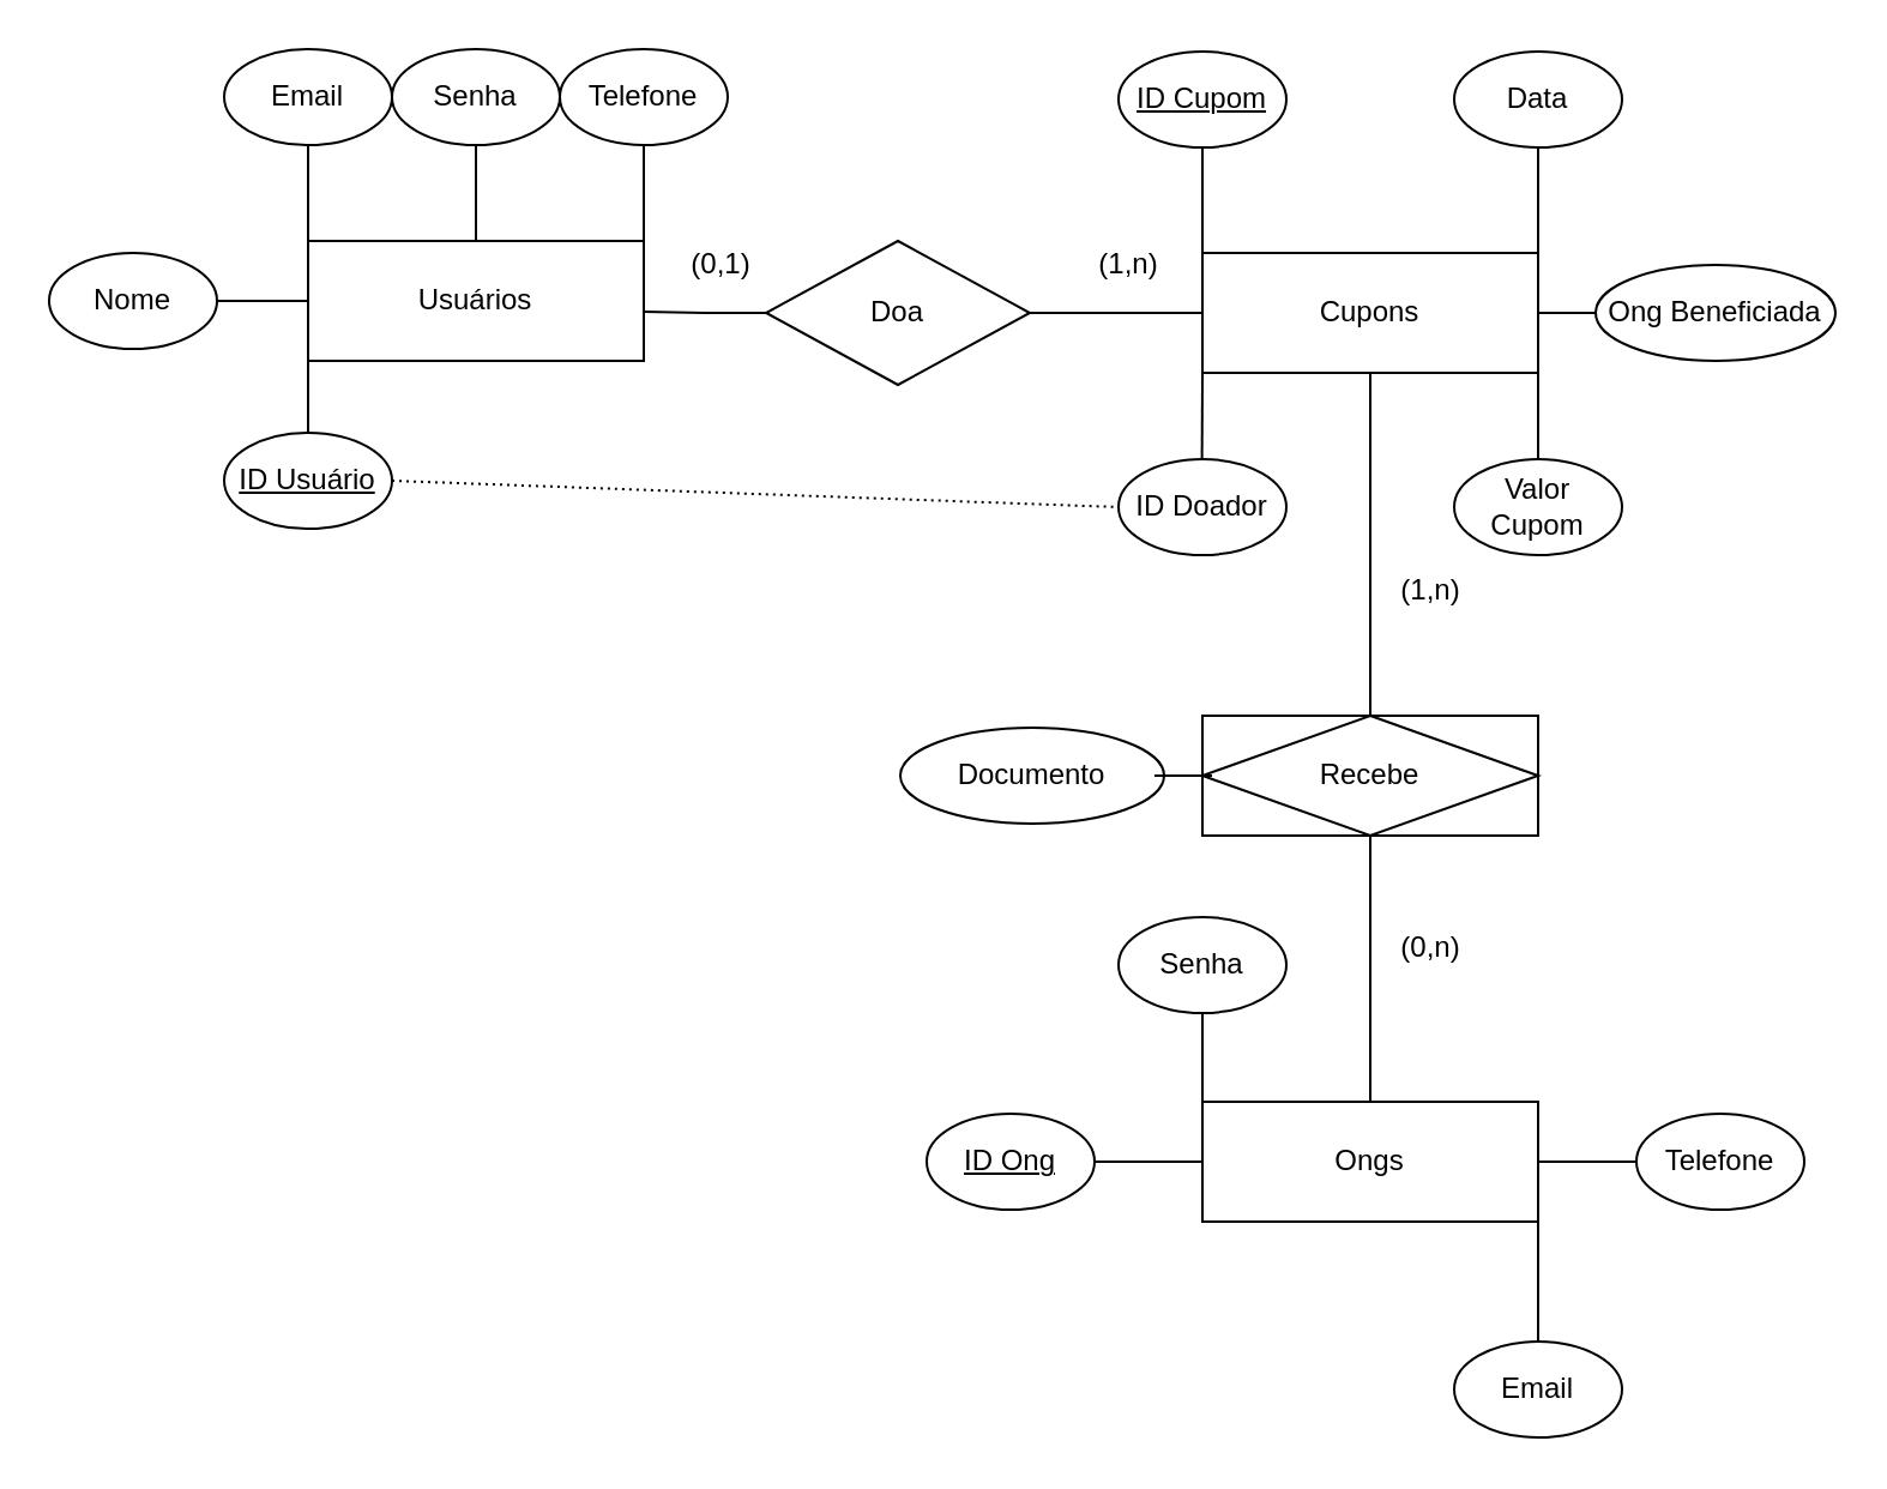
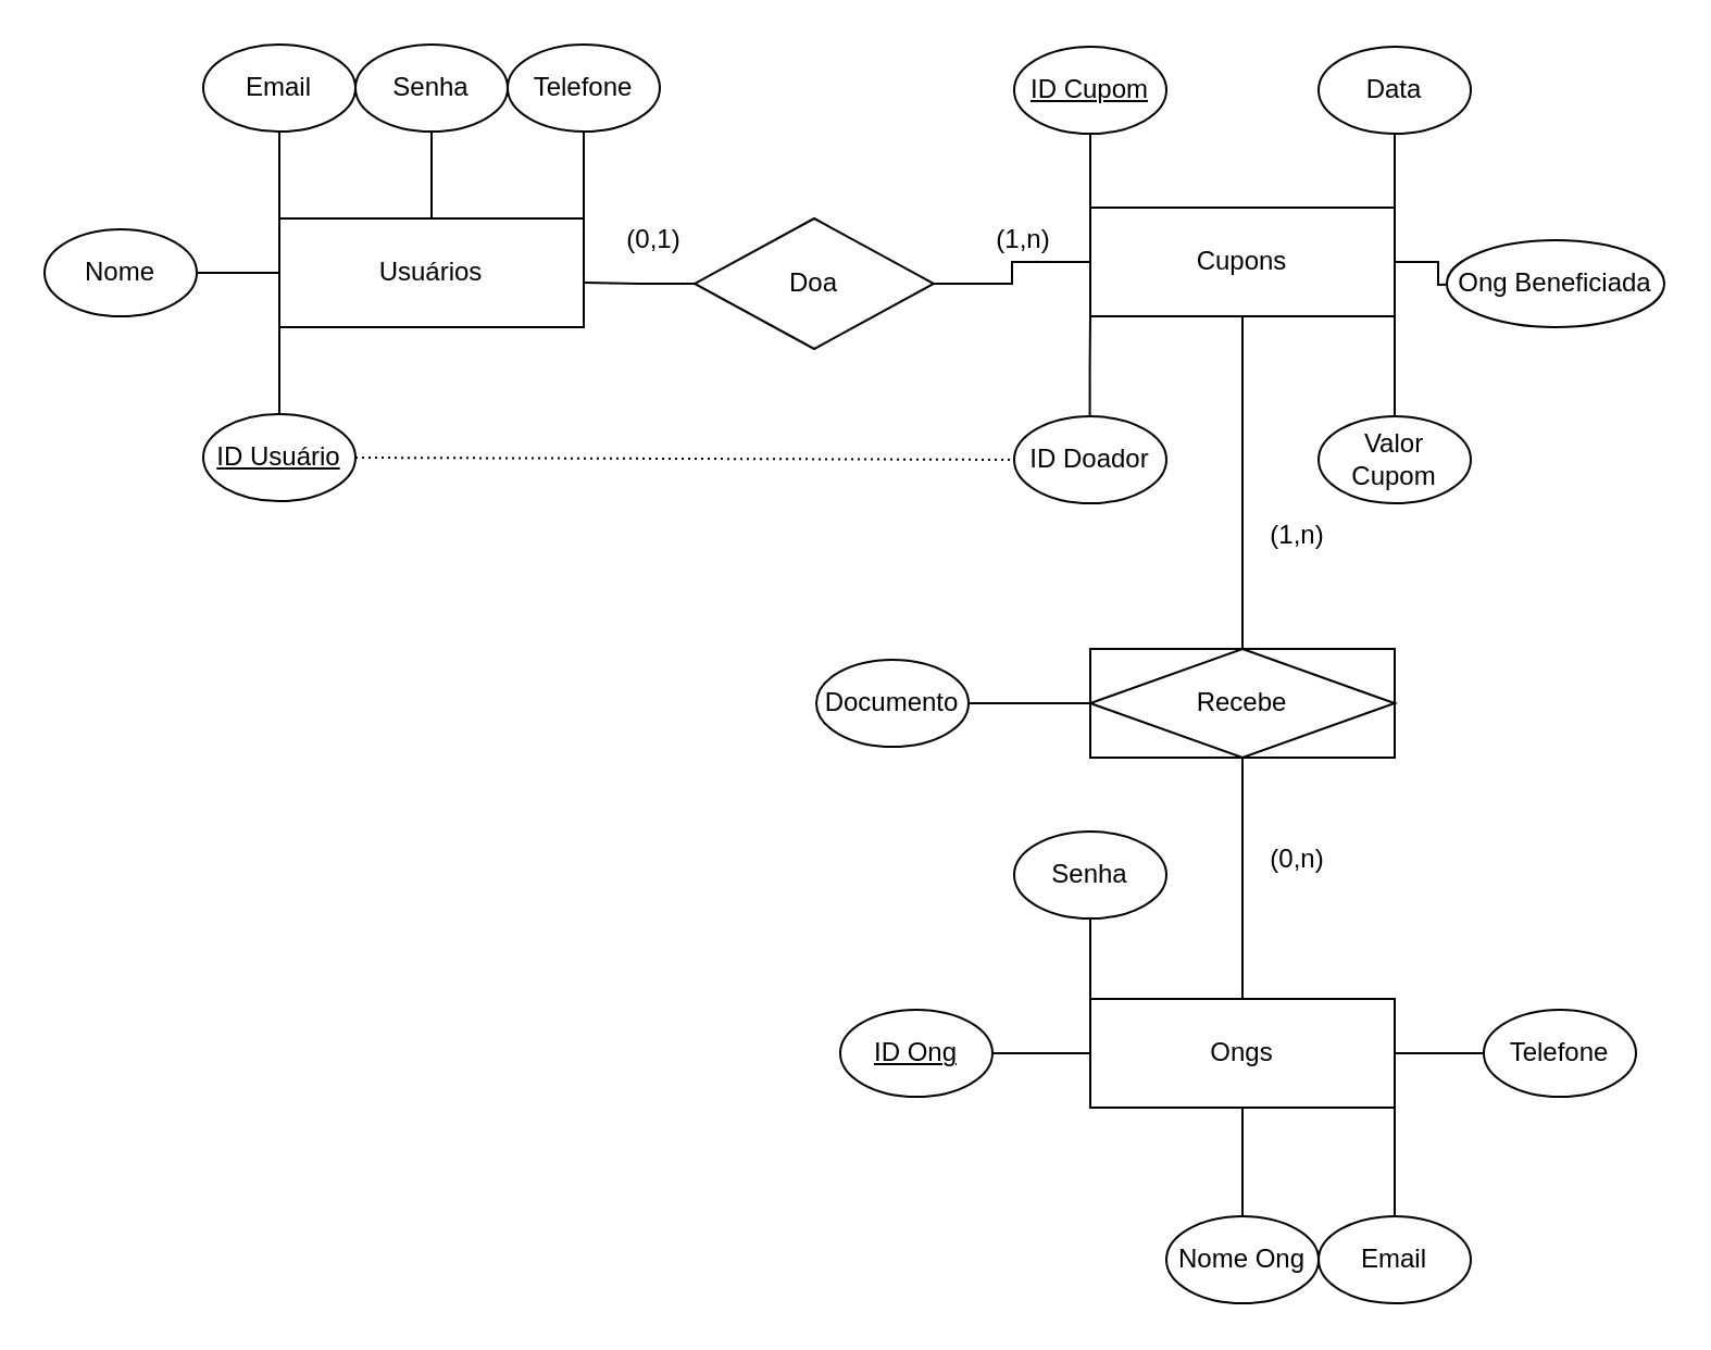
  <mxCell id="0" />
  <mxCell id="1" parent="0" />
  <mxCell id="2" style="edgeStyle=orthogonalEdgeStyle;rounded=0;orthogonalLoop=1;jettySize=auto;html=1;entryX=0.5;entryY=1;entryDx=0;entryDy=0;endArrow=none;endFill=0;" edge="1" parent="1" source="3" target="45"><mxGeometry relative="1" as="geometry" /></mxCell>
  <mxCell id="3" value="Usuários" style="whiteSpace=wrap;html=1;align=center;" parent="1" vertex="1"><mxGeometry x="128" y="100" width="140" height="50" as="geometry" /></mxCell>
  <mxCell id="4" value="(0,1)" style="text;html=1;align=center;verticalAlign=middle;resizable=0;points=[];autosize=1;strokeColor=none;fillColor=none;" parent="1" vertex="1"><mxGeometry x="275" y="95" width="50" height="30" as="geometry" /></mxCell>
  <mxCell id="5" value="(1,n)" style="text;html=1;align=center;verticalAlign=middle;resizable=0;points=[];autosize=1;strokeColor=none;fillColor=none;" parent="1" vertex="1"><mxGeometry x="445" y="95" width="50" height="30" as="geometry" /></mxCell>
  <mxCell id="6" style="edgeStyle=orthogonalEdgeStyle;rounded=0;orthogonalLoop=1;jettySize=auto;html=1;entryX=0;entryY=0.5;entryDx=0;entryDy=0;endArrow=none;endFill=0;exitX=1;exitY=0.5;exitDx=0;exitDy=0;" edge="1" parent="1" source="7" target="18"><mxGeometry relative="1" as="geometry"><mxPoint x="445" y="130" as="sourcePoint" /></mxGeometry></mxCell>
  <mxCell id="7" value="Doa" style="shape=rhombus;perimeter=rhombusPerimeter;whiteSpace=wrap;html=1;align=center;" parent="1" vertex="1"><mxGeometry x="319" y="100" width="110" height="60" as="geometry" /></mxCell>
  <mxCell id="8" value="Recebe" style="shape=associativeEntity;whiteSpace=wrap;html=1;align=center;" parent="1" vertex="1"><mxGeometry x="501" y="298" width="140" height="50" as="geometry" /></mxCell>
  <mxCell id="9" value="(1,n)" style="text;html=1;align=center;verticalAlign=middle;resizable=0;points=[];autosize=1;strokeColor=none;fillColor=none;" parent="1" vertex="1"><mxGeometry x="571" y="231" width="50" height="30" as="geometry" /></mxCell>
  <mxCell id="10" value="(0,n)" style="text;html=1;align=center;verticalAlign=middle;resizable=0;points=[];autosize=1;strokeColor=none;fillColor=none;" parent="1" vertex="1"><mxGeometry x="571" y="380" width="50" height="30" as="geometry" /></mxCell>
  <mxCell id="11" value="" style="endArrow=none;html=1;rounded=0;entryX=0.5;entryY=0;entryDx=0;entryDy=0;exitX=0.5;exitY=1;exitDx=0;exitDy=0;" parent="1" target="15" edge="1" source="8"><mxGeometry width="50" height="50" relative="1" as="geometry"><mxPoint x="571" y="360" as="sourcePoint" /><mxPoint x="570.5" y="367" as="targetPoint" /></mxGeometry></mxCell>
  <mxCell id="12" style="edgeStyle=orthogonalEdgeStyle;rounded=0;orthogonalLoop=1;jettySize=auto;html=1;endArrow=none;endFill=0;" edge="1" parent="1" source="13" target="3"><mxGeometry relative="1" as="geometry" /></mxCell>
  <mxCell id="13" value="Nome" style="ellipse;whiteSpace=wrap;html=1;align=center;" parent="1" vertex="1"><mxGeometry x="20" y="105" width="70" height="40" as="geometry" /></mxCell>
  <mxCell id="14" style="edgeStyle=orthogonalEdgeStyle;rounded=0;orthogonalLoop=1;jettySize=auto;html=1;entryX=0;entryY=0.5;entryDx=0;entryDy=0;endArrow=none;endFill=0;" edge="1" parent="1" source="15" target="29"><mxGeometry relative="1" as="geometry" /></mxCell>
  <mxCell id="15" value="Ongs" style="whiteSpace=wrap;html=1;align=center;" parent="1" vertex="1"><mxGeometry x="501" y="459" width="140" height="50" as="geometry" /></mxCell>
  <mxCell id="16" style="edgeStyle=orthogonalEdgeStyle;rounded=0;orthogonalLoop=1;jettySize=auto;html=1;entryX=0.5;entryY=0;entryDx=0;entryDy=0;endArrow=none;endFill=0;" parent="1" source="18" target="8" edge="1"><mxGeometry relative="1" as="geometry"><mxPoint x="571" y="278" as="targetPoint" /></mxGeometry></mxCell>
  <mxCell id="17" style="edgeStyle=orthogonalEdgeStyle;rounded=0;orthogonalLoop=1;jettySize=auto;html=1;entryX=0;entryY=0.5;entryDx=0;entryDy=0;endArrow=none;endFill=0;" edge="1" parent="1" source="18"><mxGeometry relative="1" as="geometry"><mxPoint x="679" y="130" as="targetPoint" /></mxGeometry></mxCell>
- <mxCell id="18" value="Cupons" style="whiteSpace=wrap;html=1;align=center;" parent="1" vertex="1"><mxGeometry x="501" y="105" width="140" height="50" as="geometry" /></mxCell>
+ <mxCell id="18" value="Cupons" style="whiteSpace=wrap;html=1;align=center;" parent="1" vertex="1"><mxGeometry x="501" y="95" width="140" height="50" as="geometry" /></mxCell>
  <mxCell id="19" style="edgeStyle=orthogonalEdgeStyle;rounded=0;orthogonalLoop=1;jettySize=auto;html=1;entryX=0;entryY=0;entryDx=0;entryDy=0;endArrow=none;endFill=0;" edge="1" parent="1" source="20" target="3"><mxGeometry relative="1" as="geometry" /></mxCell>
  <mxCell id="20" value="Email" style="ellipse;whiteSpace=wrap;html=1;align=center;" parent="1" vertex="1"><mxGeometry x="93" y="20" width="70" height="40" as="geometry" /></mxCell>
  <mxCell id="21" style="edgeStyle=orthogonalEdgeStyle;rounded=0;orthogonalLoop=1;jettySize=auto;html=1;entryX=0;entryY=1;entryDx=0;entryDy=0;endArrow=none;endFill=0;" edge="1" parent="1" source="22" target="3"><mxGeometry relative="1" as="geometry" /></mxCell>
- <mxCell id="22" value="ID Usuário" style="ellipse;whiteSpace=wrap;html=1;align=center;fontStyle=4;" parent="1" vertex="1"><mxGeometry x="93" y="180" width="70" height="40" as="geometry" /></mxCell>
+ <mxCell id="22" value="ID Usuário" style="ellipse;whiteSpace=wrap;html=1;align=center;fontStyle=4;" parent="1" vertex="1"><mxGeometry x="93" y="190" width="70" height="40" as="geometry" /></mxCell>
  <mxCell id="23" style="edgeStyle=orthogonalEdgeStyle;rounded=0;orthogonalLoop=1;jettySize=auto;html=1;entryX=1;entryY=1;entryDx=0;entryDy=0;endArrow=none;endFill=0;" edge="1" parent="1" source="24" target="15"><mxGeometry relative="1" as="geometry" /></mxCell>
  <mxCell id="24" value="Email" style="ellipse;whiteSpace=wrap;html=1;align=center;" parent="1" vertex="1"><mxGeometry x="606" y="559" width="70" height="40" as="geometry" /></mxCell>
+ <mxCell id="25" style="edgeStyle=orthogonalEdgeStyle;rounded=0;orthogonalLoop=1;jettySize=auto;html=1;entryX=0.5;entryY=1;entryDx=0;entryDy=0;endArrow=none;endFill=0;" edge="1" parent="1" source="26" target="15"><mxGeometry relative="1" as="geometry" /></mxCell>
+ <mxCell id="26" value="Nome Ong" style="ellipse;whiteSpace=wrap;html=1;align=center;" parent="1" vertex="1"><mxGeometry x="536" y="559" width="70" height="40" as="geometry" /></mxCell>
  <mxCell id="27" style="edgeStyle=orthogonalEdgeStyle;rounded=0;orthogonalLoop=1;jettySize=auto;html=1;entryX=0;entryY=0.5;entryDx=0;entryDy=0;endArrow=none;endFill=0;exitX=1;exitY=0.5;exitDx=0;exitDy=0;" edge="1" parent="1" source="28" target="15"><mxGeometry relative="1" as="geometry"><mxPoint x="445" y="484" as="sourcePoint" /></mxGeometry></mxCell>
  <mxCell id="28" value="ID Ong" style="ellipse;whiteSpace=wrap;html=1;align=center;fontStyle=4;" parent="1" vertex="1"><mxGeometry x="386" y="464" width="70" height="40" as="geometry" /></mxCell>
  <mxCell id="29" value="Telefone" style="ellipse;whiteSpace=wrap;html=1;align=center;" parent="1" vertex="1"><mxGeometry x="682" y="464" width="70" height="40" as="geometry" /></mxCell>
  <mxCell id="30" value="Ong Beneficiada" style="ellipse;whiteSpace=wrap;html=1;align=center;" parent="1" vertex="1"><mxGeometry x="665" y="110" width="100" height="40" as="geometry" /></mxCell>
  <mxCell id="31" style="edgeStyle=orthogonalEdgeStyle;rounded=0;orthogonalLoop=1;jettySize=auto;html=1;entryX=1;entryY=0;entryDx=0;entryDy=0;endArrow=none;endFill=0;" edge="1" parent="1" source="32" target="18"><mxGeometry relative="1" as="geometry" /></mxCell>
  <mxCell id="32" value="Data" style="ellipse;whiteSpace=wrap;html=1;align=center;" parent="1" vertex="1"><mxGeometry x="606" y="21" width="70" height="40" as="geometry" /></mxCell>
  <mxCell id="33" style="edgeStyle=orthogonalEdgeStyle;rounded=0;orthogonalLoop=1;jettySize=auto;html=1;entryX=0;entryY=0;entryDx=0;entryDy=0;endArrow=none;endFill=0;" edge="1" parent="1" source="34" target="18"><mxGeometry relative="1" as="geometry" /></mxCell>
  <mxCell id="34" value="ID Cupom" style="ellipse;whiteSpace=wrap;html=1;align=center;fontStyle=4;" parent="1" vertex="1"><mxGeometry x="466" y="21" width="70" height="40" as="geometry" /></mxCell>
  <mxCell id="35" style="edgeStyle=orthogonalEdgeStyle;rounded=0;orthogonalLoop=1;jettySize=auto;html=1;entryX=1;entryY=0;entryDx=0;entryDy=0;endArrow=none;endFill=0;" edge="1" parent="1" source="36" target="3"><mxGeometry relative="1" as="geometry" /></mxCell>
  <mxCell id="36" value="Telefone" style="ellipse;whiteSpace=wrap;html=1;align=center;" vertex="1" parent="1"><mxGeometry x="233" y="20" width="70" height="40" as="geometry" /></mxCell>
  <mxCell id="37" style="edgeStyle=orthogonalEdgeStyle;rounded=0;orthogonalLoop=1;jettySize=auto;html=1;endArrow=none;endFill=0;entryX=0.998;entryY=0.59;entryDx=0;entryDy=0;entryPerimeter=0;" edge="1" parent="1" source="7" target="3"><mxGeometry relative="1" as="geometry"><mxPoint x="277" y="130" as="targetPoint" /></mxGeometry></mxCell>
  <mxCell id="38" style="edgeStyle=orthogonalEdgeStyle;rounded=0;orthogonalLoop=1;jettySize=auto;html=1;entryX=0;entryY=1;entryDx=0;entryDy=0;endArrow=none;endFill=0;exitX=0.497;exitY=0.062;exitDx=0;exitDy=0;exitPerimeter=0;" edge="1" parent="1" source="42" target="18"><mxGeometry relative="1" as="geometry"><mxPoint x="501" y="189" as="sourcePoint" /></mxGeometry></mxCell>
  <mxCell id="39" value="" style="endArrow=none;html=1;rounded=0;dashed=1;dashPattern=1 2;entryX=0;entryY=0.5;entryDx=0;entryDy=0;exitX=1;exitY=0.5;exitDx=0;exitDy=0;" edge="1" parent="1" source="22" target="42"><mxGeometry relative="1" as="geometry"><mxPoint x="195" y="209.66" as="sourcePoint" /><mxPoint x="452" y="208" as="targetPoint" /></mxGeometry></mxCell>
  <mxCell id="40" style="edgeStyle=orthogonalEdgeStyle;rounded=0;orthogonalLoop=1;jettySize=auto;html=1;entryX=1;entryY=1;entryDx=0;entryDy=0;endArrow=none;endFill=0;" edge="1" parent="1" source="41" target="18"><mxGeometry relative="1" as="geometry" /></mxCell>
  <mxCell id="41" value="Valor Cupom" style="ellipse;whiteSpace=wrap;html=1;align=center;" vertex="1" parent="1"><mxGeometry x="606" y="191" width="70" height="40" as="geometry" /></mxCell>
  <mxCell id="42" value="ID Doador" style="ellipse;whiteSpace=wrap;html=1;align=center;" vertex="1" parent="1"><mxGeometry x="466" y="191" width="70" height="40" as="geometry" /></mxCell>
- <mxCell id="43" value="Documento" style="ellipse;whiteSpace=wrap;html=1;align=center;" vertex="1" parent="1"><mxGeometry x="375" y="303" width="110" height="40" as="geometry" /></mxCell>
+ <mxCell id="43" value="Documento" style="ellipse;whiteSpace=wrap;html=1;align=center;" vertex="1" parent="1"><mxGeometry x="375" y="303" width="70" height="40" as="geometry" /></mxCell>
  <mxCell id="44" style="edgeStyle=orthogonalEdgeStyle;rounded=0;orthogonalLoop=1;jettySize=auto;html=1;entryX=0;entryY=0.5;entryDx=0;entryDy=0;endArrow=none;endFill=0;" edge="1" parent="1" source="43" target="8"><mxGeometry relative="1" as="geometry" /></mxCell>
  <mxCell id="45" value="Senha" style="ellipse;whiteSpace=wrap;html=1;align=center;" vertex="1" parent="1"><mxGeometry x="163" y="20" width="70" height="40" as="geometry" /></mxCell>
  <mxCell id="46" style="edgeStyle=orthogonalEdgeStyle;rounded=0;orthogonalLoop=1;jettySize=auto;html=1;entryX=0;entryY=0;entryDx=0;entryDy=0;endArrow=none;endFill=0;" edge="1" parent="1" source="47" target="15"><mxGeometry relative="1" as="geometry" /></mxCell>
  <mxCell id="47" value="Senha" style="ellipse;whiteSpace=wrap;html=1;align=center;" vertex="1" parent="1"><mxGeometry x="466" y="382" width="70" height="40" as="geometry" /></mxCell>
